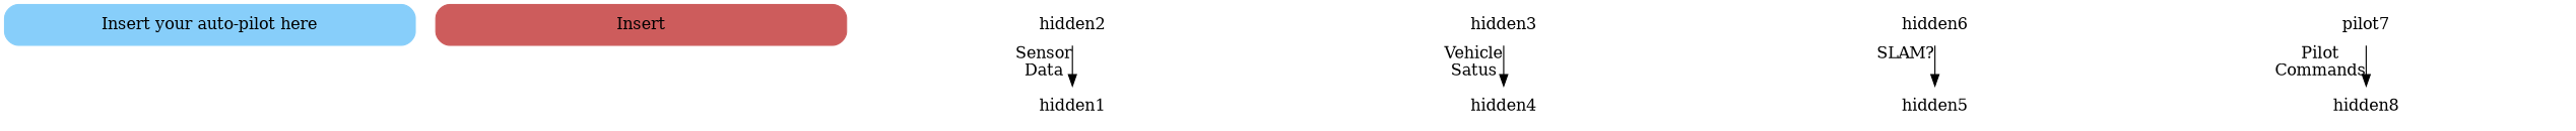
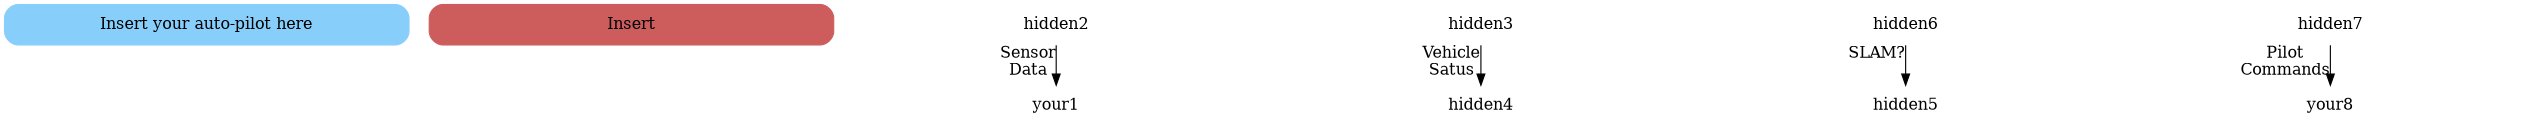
  digraph {
    node [shape=plaintext]
    edge [color=black]
    n1 [color=lightskyblue height=0.5 label="Insert your auto-pilot here" shape=box style="rounded,filled" width=5]
    n2 [color=indianred height=0.5 label=Insert shape=box style="rounded,filled" width=5]
-   hidden1 [height=0.5 width=5]
+   hidden1 [height=0.5 width=5 label=your1]
    hidden2 [height=0.5 width=5]
    hidden3 [height=0.5 width=5]
    hidden4 [height=0.5 width=5]
    hidden5 [height=0.5 width=5]
    hidden6 [height=0.5 width=5]
-   hidden7 [height=0.5 width=5 label=pilot7]
-   hidden8 [height=0.5 width=5]
+   hidden7 [height=0.5 width=5]
+   hidden8 [height=0.5 width=5 label=your8]
    hidden2 -> hidden1 [taillabel="Sensor\nData"]
    hidden3 -> hidden4 [taillabel="Vehicle\nSatus"]
    hidden6 -> hidden5 [taillabel="SLAM?"]
    hidden7 -> hidden8 [taillabel="Pilot\nCommands"]
  }
